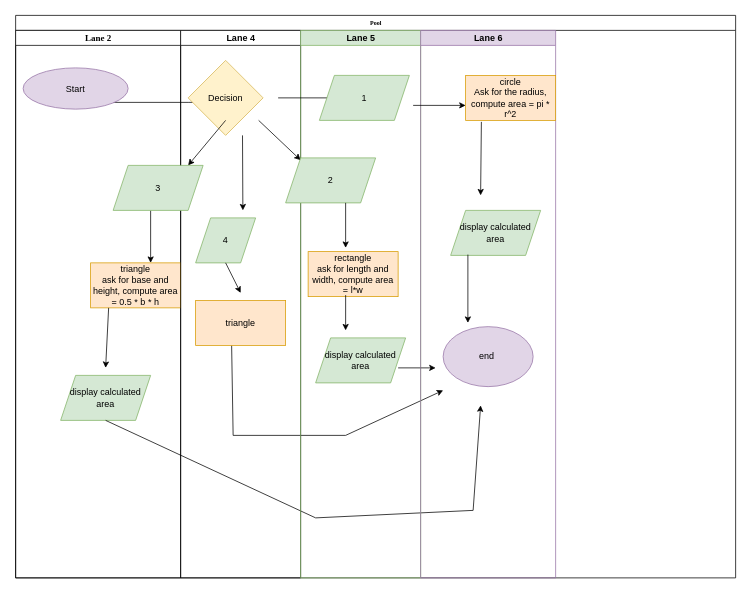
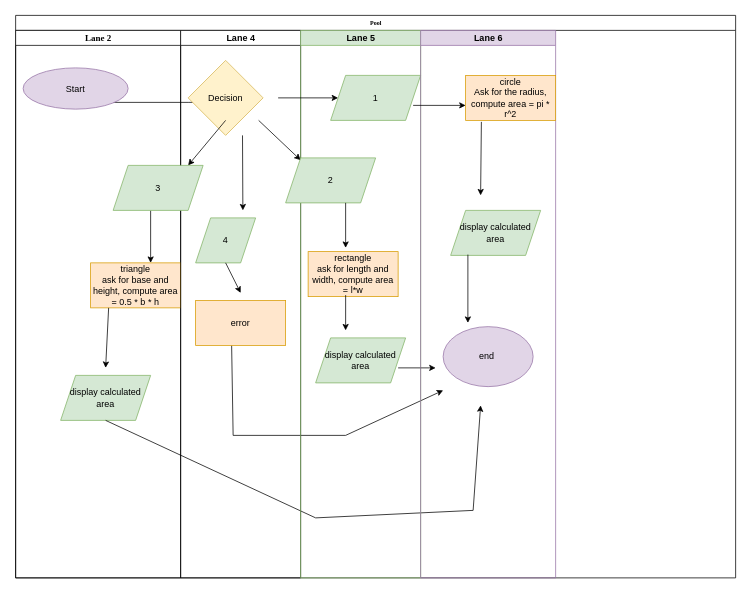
  <mxCell id="0" />
  <mxCell id="1" parent="0" />
  <mxCell id="2" value="Pool" style="swimlane;html=1;childLayout=stackLayout;startSize=20;rounded=0;shadow=0;labelBackgroundColor=none;strokeWidth=1;fontFamily=Verdana;fontSize=8;align=center;" parent="1" vertex="1"><mxGeometry x="20" y="20" width="960" height="750" as="geometry" /></mxCell>
  <mxCell id="3" style="edgeStyle=orthogonalEdgeStyle;rounded=1;html=1;labelBackgroundColor=none;startArrow=none;startFill=0;startSize=5;endArrow=classicThin;endFill=1;endSize=5;jettySize=auto;orthogonalLoop=1;strokeWidth=1;fontFamily=Verdana;fontSize=8" parent="2" edge="1"><mxGeometry relative="1" as="geometry"><mxPoint x="120" y="115" as="sourcePoint" /><mxPoint x="240" y="120" as="targetPoint" /><Array as="points"><mxPoint x="120" y="116" /><mxPoint x="241" y="116" /></Array></mxGeometry></mxCell>
  <mxCell id="4" value="Lane 2" style="swimlane;html=1;startSize=20;fontFamily=Times New Roman;" parent="2" vertex="1"><mxGeometry y="20" width="220" height="730" as="geometry" /></mxCell>
  <mxCell id="5" value="Start" style="ellipse;whiteSpace=wrap;html=1;fillColor=#e1d5e7;strokeColor=#9673a6;" vertex="1" parent="4"><mxGeometry x="10" y="50" width="140" height="55" as="geometry" /></mxCell>
  <mxCell id="6" value="" style="endArrow=classic;html=1;rounded=0;" edge="1" parent="4"><mxGeometry width="50" height="50" relative="1" as="geometry"><mxPoint x="180" y="240" as="sourcePoint" /><mxPoint x="180" y="310" as="targetPoint" /></mxGeometry></mxCell>
  <mxCell id="7" value="triangle&lt;div&gt;ask for base and height, compute area = 0.5 * b * h&lt;/div&gt;" style="rounded=0;whiteSpace=wrap;html=1;fillColor=#ffe6cc;strokeColor=#d79b00;" vertex="1" parent="4"><mxGeometry x="100" y="310" width="120" height="60" as="geometry" /></mxCell>
  <mxCell id="8" value="display calculated area" style="shape=parallelogram;perimeter=parallelogramPerimeter;whiteSpace=wrap;html=1;fixedSize=1;fillColor=#d5e8d4;strokeColor=#82b366;" vertex="1" parent="4"><mxGeometry x="60" y="460" width="120" height="60" as="geometry" /></mxCell>
  <mxCell id="9" value="" style="endArrow=classic;html=1;rounded=0;exitX=0.2;exitY=1;exitDx=0;exitDy=0;exitPerimeter=0;" edge="1" parent="4" source="7"><mxGeometry width="50" height="50" relative="1" as="geometry"><mxPoint x="120" y="430" as="sourcePoint" /><mxPoint x="120" y="450" as="targetPoint" /></mxGeometry></mxCell>
  <mxCell id="10" value="" style="endArrow=classic;html=1;rounded=0;exitX=0.5;exitY=1;exitDx=0;exitDy=0;" edge="1" parent="4" source="8"><mxGeometry width="50" height="50" relative="1" as="geometry"><mxPoint x="120" y="580" as="sourcePoint" /><mxPoint x="620" y="500" as="targetPoint" /><Array as="points"><mxPoint x="400" y="650" /><mxPoint x="610" y="640" /></Array></mxGeometry></mxCell>
  <mxCell id="11" value="Lane 4" style="swimlane;html=1;startSize=20;" parent="2" vertex="1"><mxGeometry x="220" y="20" width="160" height="730" as="geometry" /></mxCell>
  <mxCell id="12" value="Decision" style="rhombus;whiteSpace=wrap;html=1;fillColor=#fff2cc;strokeColor=#d6b656;" vertex="1" parent="11"><mxGeometry x="10" y="40" width="100" height="100" as="geometry" /></mxCell>
  <mxCell id="13" value="" style="endArrow=classic;html=1;rounded=0;" edge="1" parent="11"><mxGeometry width="50" height="50" relative="1" as="geometry"><mxPoint x="60" y="120" as="sourcePoint" /><mxPoint x="10" y="180" as="targetPoint" /></mxGeometry></mxCell>
  <mxCell id="14" value="" style="endArrow=classic;html=1;rounded=0;exitX=0.84;exitY=0.67;exitDx=0;exitDy=0;exitPerimeter=0;" edge="1" parent="11"><mxGeometry width="50" height="50" relative="1" as="geometry"><mxPoint x="104" y="120" as="sourcePoint" /><mxPoint x="160" y="173" as="targetPoint" /><Array as="points" /></mxGeometry></mxCell>
  <mxCell id="15" value="3" style="shape=parallelogram;perimeter=parallelogramPerimeter;whiteSpace=wrap;html=1;fixedSize=1;fillColor=#d5e8d4;strokeColor=#82b366;" vertex="1" parent="11"><mxGeometry x="-90" y="180" width="120" height="60" as="geometry" /></mxCell>
  <mxCell id="16" value="4" style="shape=parallelogram;perimeter=parallelogramPerimeter;whiteSpace=wrap;html=1;fixedSize=1;fillColor=#d5e8d4;strokeColor=#82b366;" vertex="1" parent="11"><mxGeometry x="20" y="250" width="80" height="60" as="geometry" /></mxCell>
  <mxCell id="17" value="" style="endArrow=classic;html=1;rounded=0;" edge="1" parent="11"><mxGeometry width="50" height="50" relative="1" as="geometry"><mxPoint x="82.5" y="140" as="sourcePoint" /><mxPoint x="83" y="240" as="targetPoint" /></mxGeometry></mxCell>
  <mxCell id="18" value="" style="endArrow=classic;html=1;rounded=0;exitX=0.4;exitY=1;exitDx=0;exitDy=0;exitPerimeter=0;" edge="1" parent="11" source="19"><mxGeometry width="50" height="50" relative="1" as="geometry"><mxPoint x="70" y="470" as="sourcePoint" /><mxPoint x="350" y="480" as="targetPoint" /><Array as="points"><mxPoint x="70" y="540" /><mxPoint x="220" y="540" /></Array></mxGeometry></mxCell>
- <mxCell id="19" value="triangle" style="rounded=0;whiteSpace=wrap;html=1;fillColor=#ffe6cc;strokeColor=#d79b00;" vertex="1" parent="11"><mxGeometry x="20" y="360" width="120" height="60" as="geometry" /></mxCell>
+ <mxCell id="19" value="error" style="rounded=0;whiteSpace=wrap;html=1;fillColor=#ffe6cc;strokeColor=#d79b00;" vertex="1" parent="11"><mxGeometry x="20" y="360" width="120" height="60" as="geometry" /></mxCell>
  <mxCell id="20" value="" style="endArrow=classic;html=1;rounded=0;exitX=0.5;exitY=1;exitDx=0;exitDy=0;" edge="1" parent="11" source="16"><mxGeometry width="50" height="50" relative="1" as="geometry"><mxPoint x="70" y="350" as="sourcePoint" /><mxPoint x="80" y="350" as="targetPoint" /></mxGeometry></mxCell>
  <mxCell id="21" value="Lane 5" style="swimlane;html=1;startSize=20;fillColor=#d5e8d4;strokeColor=#82b366;" parent="2" vertex="1"><mxGeometry x="380" y="20" width="160" height="730" as="geometry" /></mxCell>
  <mxCell id="22" value="" style="endArrow=classic;html=1;rounded=0;" edge="1" parent="21"><mxGeometry width="50" height="50" relative="1" as="geometry"><mxPoint x="-30" y="90" as="sourcePoint" /><mxPoint x="50" y="90" as="targetPoint" /></mxGeometry></mxCell>
- <mxCell id="23" value="1" style="shape=parallelogram;perimeter=parallelogramPerimeter;whiteSpace=wrap;html=1;fixedSize=1;fillColor=#d5e8d4;strokeColor=#82b366;" vertex="1" parent="21"><mxGeometry x="25" y="60" width="120" height="60" as="geometry" /></mxCell>
+ <mxCell id="23" value="1" style="shape=parallelogram;perimeter=parallelogramPerimeter;whiteSpace=wrap;html=1;fixedSize=1;fillColor=#d5e8d4;strokeColor=#82b366;" vertex="1" parent="21"><mxGeometry x="40" y="60" width="120" height="60" as="geometry" /></mxCell>
  <mxCell id="24" value="2" style="shape=parallelogram;perimeter=parallelogramPerimeter;whiteSpace=wrap;html=1;fixedSize=1;fillColor=#d5e8d4;strokeColor=#82b366;" vertex="1" parent="21"><mxGeometry x="-20" y="170" width="120" height="60" as="geometry" /></mxCell>
  <mxCell id="25" value="" style="endArrow=classic;html=1;rounded=0;" edge="1" parent="21"><mxGeometry width="50" height="50" relative="1" as="geometry"><mxPoint x="60" y="230" as="sourcePoint" /><mxPoint x="60" y="290" as="targetPoint" /></mxGeometry></mxCell>
  <mxCell id="26" value="rectangle&lt;div&gt;ask for length and width, compute area = l*w&lt;/div&gt;" style="rounded=0;whiteSpace=wrap;html=1;fillColor=#ffe6cc;strokeColor=#d79b00;" vertex="1" parent="21"><mxGeometry x="10" y="295" width="120" height="60" as="geometry" /></mxCell>
  <mxCell id="27" value="display calculated area" style="shape=parallelogram;perimeter=parallelogramPerimeter;whiteSpace=wrap;html=1;fixedSize=1;fillColor=#d5e8d4;strokeColor=#82b366;" vertex="1" parent="21"><mxGeometry x="20" y="410" width="120" height="60" as="geometry" /></mxCell>
  <mxCell id="28" value="" style="endArrow=classic;html=1;rounded=0;" edge="1" parent="21"><mxGeometry width="50" height="50" relative="1" as="geometry"><mxPoint x="130" y="450" as="sourcePoint" /><mxPoint x="180" y="450" as="targetPoint" /></mxGeometry></mxCell>
  <mxCell id="29" value="Lane 6" style="swimlane;html=1;startSize=20;fillColor=#e1d5e7;strokeColor=#9673a6;" parent="2" vertex="1"><mxGeometry x="540" y="20" width="180" height="730" as="geometry" /></mxCell>
  <mxCell id="30" value="" style="endArrow=classic;html=1;rounded=0;" edge="1" parent="29"><mxGeometry width="50" height="50" relative="1" as="geometry"><mxPoint x="-10" y="100" as="sourcePoint" /><mxPoint x="60" y="100" as="targetPoint" /></mxGeometry></mxCell>
  <mxCell id="31" value="circle&lt;div&gt;Ask for the radius, compute area = pi * r^2&lt;/div&gt;" style="rounded=0;whiteSpace=wrap;html=1;fillColor=#ffe6cc;strokeColor=#d79b00;" vertex="1" parent="29"><mxGeometry x="60" y="60" width="120" height="60" as="geometry" /></mxCell>
  <mxCell id="32" value="end&amp;nbsp;" style="ellipse;whiteSpace=wrap;html=1;fillColor=#e1d5e7;strokeColor=#9673a6;" vertex="1" parent="29"><mxGeometry x="30" y="395" width="120" height="80" as="geometry" /></mxCell>
  <mxCell id="33" value="display calculated area" style="shape=parallelogram;perimeter=parallelogramPerimeter;whiteSpace=wrap;html=1;fixedSize=1;fillColor=#d5e8d4;strokeColor=#82b366;" vertex="1" parent="29"><mxGeometry x="40" y="240" width="120" height="60" as="geometry" /></mxCell>
  <mxCell id="34" value="" style="endArrow=classic;html=1;rounded=0;exitX=0.175;exitY=1.033;exitDx=0;exitDy=0;exitPerimeter=0;" edge="1" parent="29" source="31"><mxGeometry width="50" height="50" relative="1" as="geometry"><mxPoint x="80" y="180" as="sourcePoint" /><mxPoint x="80" y="220" as="targetPoint" /></mxGeometry></mxCell>
  <mxCell id="35" value="" style="endArrow=classic;html=1;rounded=0;exitX=0.192;exitY=0.983;exitDx=0;exitDy=0;exitPerimeter=0;" edge="1" parent="29" source="33"><mxGeometry width="50" height="50" relative="1" as="geometry"><mxPoint x="50" y="370" as="sourcePoint" /><mxPoint x="63" y="390" as="targetPoint" /></mxGeometry></mxCell>
  <mxCell id="36" value="" style="endArrow=classic;html=1;rounded=0;exitX=0.417;exitY=0.967;exitDx=0;exitDy=0;exitPerimeter=0;" edge="1" parent="1" source="26"><mxGeometry width="50" height="50" relative="1" as="geometry"><mxPoint x="460" y="410" as="sourcePoint" /><mxPoint x="460" y="440" as="targetPoint" /></mxGeometry></mxCell>
